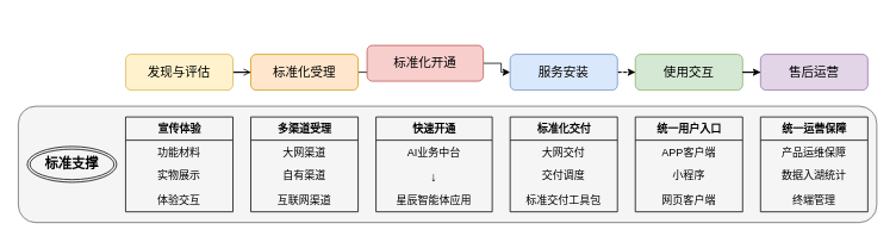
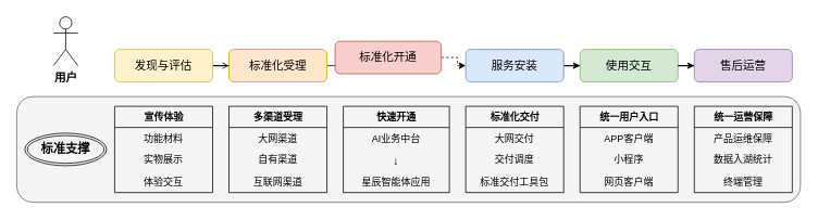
  <mxCell id="0" />
  <mxCell id="1" parent="0" />
  <mxCell id="2" value="" style="rounded=1;whiteSpace=wrap;html=1;align=left;verticalAlign=top;spacingLeft=4;spacingRight=4;fontFamily=Helvetica;fontSize=12;fontColor=#333333;fillColor=#f5f5f5;strokeColor=#666666;" parent="1" vertex="1"><mxGeometry x="20" y="118" width="960" height="130" as="geometry" /></mxCell>
+ <mxCell id="3" value="&lt;font style=&quot;font-size: 14px;&quot;&gt;&lt;b&gt;用户&lt;/b&gt;&lt;/font&gt;" style="shape=umlActor;verticalLabelPosition=bottom;verticalAlign=top;html=1;outlineConnect=0;" parent="1" vertex="1"><mxGeometry x="65" y="20" width="30" height="60" as="geometry" /></mxCell>
  <mxCell id="4" value="" style="edgeStyle=orthogonalEdgeStyle;rounded=0;orthogonalLoop=1;jettySize=auto;html=1;fontFamily=Helvetica;fontSize=12;fontColor=default;endArrow=open;" parent="1" source="5" target="11" edge="1"><mxGeometry relative="1" as="geometry" /></mxCell>
  <mxCell id="5" value="&lt;font style=&quot;font-size: 14px;&quot;&gt;发现与评估&lt;/font&gt;" style="rounded=1;whiteSpace=wrap;html=1;fillColor=#fff2cc;strokeColor=#d6b656;" parent="1" vertex="1"><mxGeometry x="140" y="60" width="120" height="40" as="geometry" /></mxCell>
  <mxCell id="6" value="&lt;b&gt;宣传体验&lt;/b&gt;" style="swimlane;fontStyle=0;childLayout=stackLayout;horizontal=1;startSize=26;fillColor=none;horizontalStack=0;resizeParent=1;resizeParentMax=0;resizeLast=0;collapsible=1;marginBottom=0;html=1;" parent="1" vertex="1"><mxGeometry x="140" y="130" width="120" height="106" as="geometry"><mxRectangle x="110" y="280" width="60" height="30" as="alternateBounds" /></mxGeometry></mxCell>
  <mxCell id="7" value="功能材料" style="text;strokeColor=none;fillColor=none;align=center;verticalAlign=top;spacingLeft=4;spacingRight=4;overflow=hidden;rotatable=0;points=[[0,0.5],[1,0.5]];portConstraint=eastwest;whiteSpace=wrap;html=1;" parent="6" vertex="1"><mxGeometry y="26" width="120" height="26" as="geometry" /></mxCell>
  <mxCell id="8" value="实物展示" style="text;strokeColor=none;fillColor=none;align=center;verticalAlign=top;spacingLeft=4;spacingRight=4;overflow=hidden;rotatable=0;points=[[0,0.5],[1,0.5]];portConstraint=eastwest;whiteSpace=wrap;html=1;" parent="6" vertex="1"><mxGeometry y="52" width="120" height="28" as="geometry" /></mxCell>
  <mxCell id="9" value="体验交互" style="text;strokeColor=none;fillColor=none;align=center;verticalAlign=top;spacingLeft=4;spacingRight=4;overflow=hidden;rotatable=0;points=[[0,0.5],[1,0.5]];portConstraint=eastwest;whiteSpace=wrap;html=1;" parent="6" vertex="1"><mxGeometry y="80" width="120" height="26" as="geometry" /></mxCell>
  <mxCell id="10" value="" style="edgeStyle=orthogonalEdgeStyle;rounded=0;orthogonalLoop=1;jettySize=auto;html=1;fontFamily=Helvetica;fontSize=12;fontColor=default;" parent="1" source="11" target="28" edge="1"><mxGeometry relative="1" as="geometry" /></mxCell>
  <mxCell id="11" value="&lt;font style=&quot;font-size: 14px;&quot;&gt;标准化受理&lt;/font&gt;" style="rounded=1;whiteSpace=wrap;html=1;fillColor=#ffe6cc;strokeColor=#d79b00;" parent="1" vertex="1"><mxGeometry x="280" y="60" width="120" height="40" as="geometry" /></mxCell>
- <mxCell id="12" value="" style="edgeStyle=orthogonalEdgeStyle;rounded=0;orthogonalLoop=1;jettySize=auto;html=1;fontFamily=Helvetica;fontSize=12;fontColor=default;dashed=1;" parent="1" source="13" target="14" edge="1"><mxGeometry relative="1" as="geometry" /></mxCell>
+ <mxCell id="12" value="" style="edgeStyle=orthogonalEdgeStyle;rounded=0;orthogonalLoop=1;jettySize=auto;html=1;fontFamily=Helvetica;fontSize=12;fontColor=default;" parent="1" source="13" target="14" edge="1"><mxGeometry relative="1" as="geometry" /></mxCell>
  <mxCell id="13" value="&lt;span style=&quot;font-size: 14px;&quot;&gt;服务安装&lt;/span&gt;" style="rounded=1;whiteSpace=wrap;html=1;fillColor=#dae8fc;strokeColor=#6c8ebf;" parent="1" vertex="1"><mxGeometry x="570" y="60" width="120" height="40" as="geometry" /></mxCell>
  <mxCell id="14" value="&lt;span style=&quot;font-size: 14px;&quot;&gt;使用交互&lt;/span&gt;" style="rounded=1;whiteSpace=wrap;html=1;fillColor=#d5e8d4;strokeColor=#82b366;" parent="1" vertex="1"><mxGeometry x="710" y="60" width="120" height="40" as="geometry" /></mxCell>
  <mxCell id="15" value="&lt;b&gt;多渠道受理&lt;/b&gt;" style="swimlane;fontStyle=0;childLayout=stackLayout;horizontal=1;startSize=26;fillColor=none;horizontalStack=0;resizeParent=1;resizeParentMax=0;resizeLast=0;collapsible=1;marginBottom=0;html=1;" parent="1" vertex="1"><mxGeometry x="280" y="130" width="120" height="106" as="geometry"><mxRectangle x="110" y="280" width="60" height="30" as="alternateBounds" /></mxGeometry></mxCell>
  <mxCell id="16" value="大网渠道" style="text;strokeColor=none;fillColor=none;align=center;verticalAlign=top;spacingLeft=4;spacingRight=4;overflow=hidden;rotatable=0;points=[[0,0.5],[1,0.5]];portConstraint=eastwest;whiteSpace=wrap;html=1;" parent="15" vertex="1"><mxGeometry y="26" width="120" height="26" as="geometry" /></mxCell>
  <mxCell id="17" value="自有渠道" style="text;strokeColor=none;fillColor=none;align=center;verticalAlign=top;spacingLeft=4;spacingRight=4;overflow=hidden;rotatable=0;points=[[0,0.5],[1,0.5]];portConstraint=eastwest;whiteSpace=wrap;html=1;" parent="15" vertex="1"><mxGeometry y="52" width="120" height="28" as="geometry" /></mxCell>
  <mxCell id="18" value="互联网渠道" style="text;strokeColor=none;fillColor=none;align=center;verticalAlign=top;spacingLeft=4;spacingRight=4;overflow=hidden;rotatable=0;points=[[0,0.5],[1,0.5]];portConstraint=eastwest;whiteSpace=wrap;html=1;" parent="15" vertex="1"><mxGeometry y="80" width="120" height="26" as="geometry" /></mxCell>
  <mxCell id="19" value="&lt;b&gt;标准化交付&lt;/b&gt;" style="swimlane;fontStyle=0;childLayout=stackLayout;horizontal=1;startSize=26;fillColor=none;horizontalStack=0;resizeParent=1;resizeParentMax=0;resizeLast=0;collapsible=1;marginBottom=0;html=1;" parent="1" vertex="1"><mxGeometry x="570" y="130" width="120" height="106" as="geometry"><mxRectangle x="110" y="280" width="60" height="30" as="alternateBounds" /></mxGeometry></mxCell>
  <mxCell id="20" value="大网交付" style="text;strokeColor=none;fillColor=none;align=center;verticalAlign=top;spacingLeft=4;spacingRight=4;overflow=hidden;rotatable=0;points=[[0,0.5],[1,0.5]];portConstraint=eastwest;whiteSpace=wrap;html=1;" parent="19" vertex="1"><mxGeometry y="26" width="120" height="26" as="geometry" /></mxCell>
  <mxCell id="21" value="交付调度" style="text;strokeColor=none;fillColor=none;align=center;verticalAlign=top;spacingLeft=4;spacingRight=4;overflow=hidden;rotatable=0;points=[[0,0.5],[1,0.5]];portConstraint=eastwest;whiteSpace=wrap;html=1;" parent="19" vertex="1"><mxGeometry y="52" width="120" height="28" as="geometry" /></mxCell>
  <mxCell id="22" value="标准交付工具包" style="text;strokeColor=none;fillColor=none;align=center;verticalAlign=top;spacingLeft=4;spacingRight=4;overflow=hidden;rotatable=0;points=[[0,0.5],[1,0.5]];portConstraint=eastwest;whiteSpace=wrap;html=1;" parent="19" vertex="1"><mxGeometry y="80" width="120" height="26" as="geometry" /></mxCell>
  <mxCell id="23" value="&lt;b&gt;统一用户入口&lt;/b&gt;" style="swimlane;fontStyle=0;childLayout=stackLayout;horizontal=1;startSize=26;fillColor=none;horizontalStack=0;resizeParent=1;resizeParentMax=0;resizeLast=0;collapsible=1;marginBottom=0;html=1;" parent="1" vertex="1"><mxGeometry x="710" y="130" width="120" height="106" as="geometry"><mxRectangle x="110" y="280" width="60" height="30" as="alternateBounds" /></mxGeometry></mxCell>
  <mxCell id="24" value="APP客户端" style="text;strokeColor=none;fillColor=none;align=center;verticalAlign=top;spacingLeft=4;spacingRight=4;overflow=hidden;rotatable=0;points=[[0,0.5],[1,0.5]];portConstraint=eastwest;whiteSpace=wrap;html=1;" parent="23" vertex="1"><mxGeometry y="26" width="120" height="26" as="geometry" /></mxCell>
  <mxCell id="25" value="小程序" style="text;strokeColor=none;fillColor=none;align=center;verticalAlign=top;spacingLeft=4;spacingRight=4;overflow=hidden;rotatable=0;points=[[0,0.5],[1,0.5]];portConstraint=eastwest;whiteSpace=wrap;html=1;" parent="23" vertex="1"><mxGeometry y="52" width="120" height="28" as="geometry" /></mxCell>
  <mxCell id="26" value="网页客户端" style="text;strokeColor=none;fillColor=none;align=center;verticalAlign=top;spacingLeft=4;spacingRight=4;overflow=hidden;rotatable=0;points=[[0,0.5],[1,0.5]];portConstraint=eastwest;whiteSpace=wrap;html=1;" parent="23" vertex="1"><mxGeometry y="80" width="120" height="26" as="geometry" /></mxCell>
- <mxCell id="27" value="" style="edgeStyle=orthogonalEdgeStyle;rounded=0;orthogonalLoop=1;jettySize=auto;html=1;fontFamily=Helvetica;fontSize=12;fontColor=default;" parent="1" source="28" target="13" edge="1"><mxGeometry relative="1" as="geometry" /></mxCell>
+ <mxCell id="27" value="" style="edgeStyle=orthogonalEdgeStyle;rounded=0;orthogonalLoop=1;jettySize=auto;html=1;fontFamily=Helvetica;fontSize=12;fontColor=default;dashed=1;" parent="1" source="28" target="13" edge="1"><mxGeometry relative="1" as="geometry" /></mxCell>
  <mxCell id="28" value="&lt;font style=&quot;font-size: 14px;&quot;&gt;标准化开通&lt;/font&gt;" style="rounded=1;whiteSpace=wrap;html=1;fillColor=#f8cecc;strokeColor=#b85450;" parent="1" vertex="1"><mxGeometry x="410" y="50" width="130" height="40" as="geometry" /></mxCell>
  <mxCell id="29" value="&lt;b&gt;快速开通&lt;/b&gt;" style="swimlane;fontStyle=0;childLayout=stackLayout;horizontal=1;startSize=26;fillColor=none;horizontalStack=0;resizeParent=1;resizeParentMax=0;resizeLast=0;collapsible=1;marginBottom=0;html=1;" parent="1" vertex="1"><mxGeometry x="420" y="130" width="130" height="106" as="geometry"><mxRectangle x="110" y="280" width="60" height="30" as="alternateBounds" /></mxGeometry></mxCell>
  <mxCell id="30" value="AI业务中台" style="text;strokeColor=none;fillColor=none;align=center;verticalAlign=top;spacingLeft=4;spacingRight=4;overflow=hidden;rotatable=0;points=[[0,0.5],[1,0.5]];portConstraint=eastwest;whiteSpace=wrap;html=1;" parent="29" vertex="1"><mxGeometry y="26" width="130" height="26" as="geometry" /></mxCell>
  <mxCell id="31" value="&lt;font style=&quot;font-size: 14px;&quot;&gt;&lt;b&gt;↓&lt;/b&gt;&lt;/font&gt;" style="text;strokeColor=none;fillColor=none;align=center;verticalAlign=top;spacingLeft=4;spacingRight=4;overflow=hidden;rotatable=0;points=[[0,0.5],[1,0.5]];portConstraint=eastwest;whiteSpace=wrap;html=1;" parent="29" vertex="1"><mxGeometry y="52" width="130" height="28" as="geometry" /></mxCell>
  <mxCell id="32" value="星辰智能体应用" style="text;strokeColor=none;fillColor=none;align=center;verticalAlign=top;spacingLeft=4;spacingRight=4;overflow=hidden;rotatable=0;points=[[0,0.5],[1,0.5]];portConstraint=eastwest;whiteSpace=wrap;html=1;" parent="29" vertex="1"><mxGeometry y="80" width="130" height="26" as="geometry" /></mxCell>
  <mxCell id="33" value="" style="edgeStyle=orthogonalEdgeStyle;rounded=0;orthogonalLoop=1;jettySize=auto;html=1;fontFamily=Helvetica;fontSize=12;fontColor=default;" parent="1" source="14" target="34" edge="1"><mxGeometry relative="1" as="geometry"><mxPoint x="880" y="80" as="sourcePoint" /></mxGeometry></mxCell>
  <mxCell id="34" value="&lt;span style=&quot;font-size: 14px;&quot;&gt;售后运营&lt;/span&gt;" style="rounded=1;whiteSpace=wrap;html=1;fillColor=#e1d5e7;strokeColor=#9673a6;" parent="1" vertex="1"><mxGeometry x="850" y="60" width="120" height="40" as="geometry" /></mxCell>
  <mxCell id="35" value="&lt;b&gt;统一运营保障&lt;/b&gt;" style="swimlane;fontStyle=0;childLayout=stackLayout;horizontal=1;startSize=26;fillColor=none;horizontalStack=0;resizeParent=1;resizeParentMax=0;resizeLast=0;collapsible=1;marginBottom=0;html=1;" parent="1" vertex="1"><mxGeometry x="850" y="130" width="120" height="106" as="geometry"><mxRectangle x="110" y="280" width="60" height="30" as="alternateBounds" /></mxGeometry></mxCell>
  <mxCell id="36" value="产品运维保障" style="text;strokeColor=none;fillColor=none;align=center;verticalAlign=top;spacingLeft=4;spacingRight=4;overflow=hidden;rotatable=0;points=[[0,0.5],[1,0.5]];portConstraint=eastwest;whiteSpace=wrap;html=1;" parent="35" vertex="1"><mxGeometry y="26" width="120" height="26" as="geometry" /></mxCell>
  <mxCell id="37" value="数据入湖统计" style="text;strokeColor=none;fillColor=none;align=center;verticalAlign=top;spacingLeft=4;spacingRight=4;overflow=hidden;rotatable=0;points=[[0,0.5],[1,0.5]];portConstraint=eastwest;whiteSpace=wrap;html=1;" parent="35" vertex="1"><mxGeometry y="52" width="120" height="28" as="geometry" /></mxCell>
  <mxCell id="38" value="终端管理" style="text;strokeColor=none;fillColor=none;align=center;verticalAlign=top;spacingLeft=4;spacingRight=4;overflow=hidden;rotatable=0;points=[[0,0.5],[1,0.5]];portConstraint=eastwest;whiteSpace=wrap;html=1;" parent="35" vertex="1"><mxGeometry y="80" width="120" height="26" as="geometry" /></mxCell>
  <mxCell id="39" value="&lt;div&gt;&lt;span style=&quot;background-color: initial; font-size: 15px;&quot;&gt;&lt;b&gt;标准支撑&lt;/b&gt;&lt;/span&gt;&lt;br&gt;&lt;/div&gt;" style="ellipse;shape=doubleEllipse;margin=3;whiteSpace=wrap;html=1;align=center;verticalAlign=top;spacingLeft=4;spacingRight=4;fontFamily=Helvetica;fontSize=12;fontColor=default;fillColor=none;gradientColor=none;" parent="1" vertex="1"><mxGeometry x="30" y="163" width="100" height="40" as="geometry" /></mxCell>
